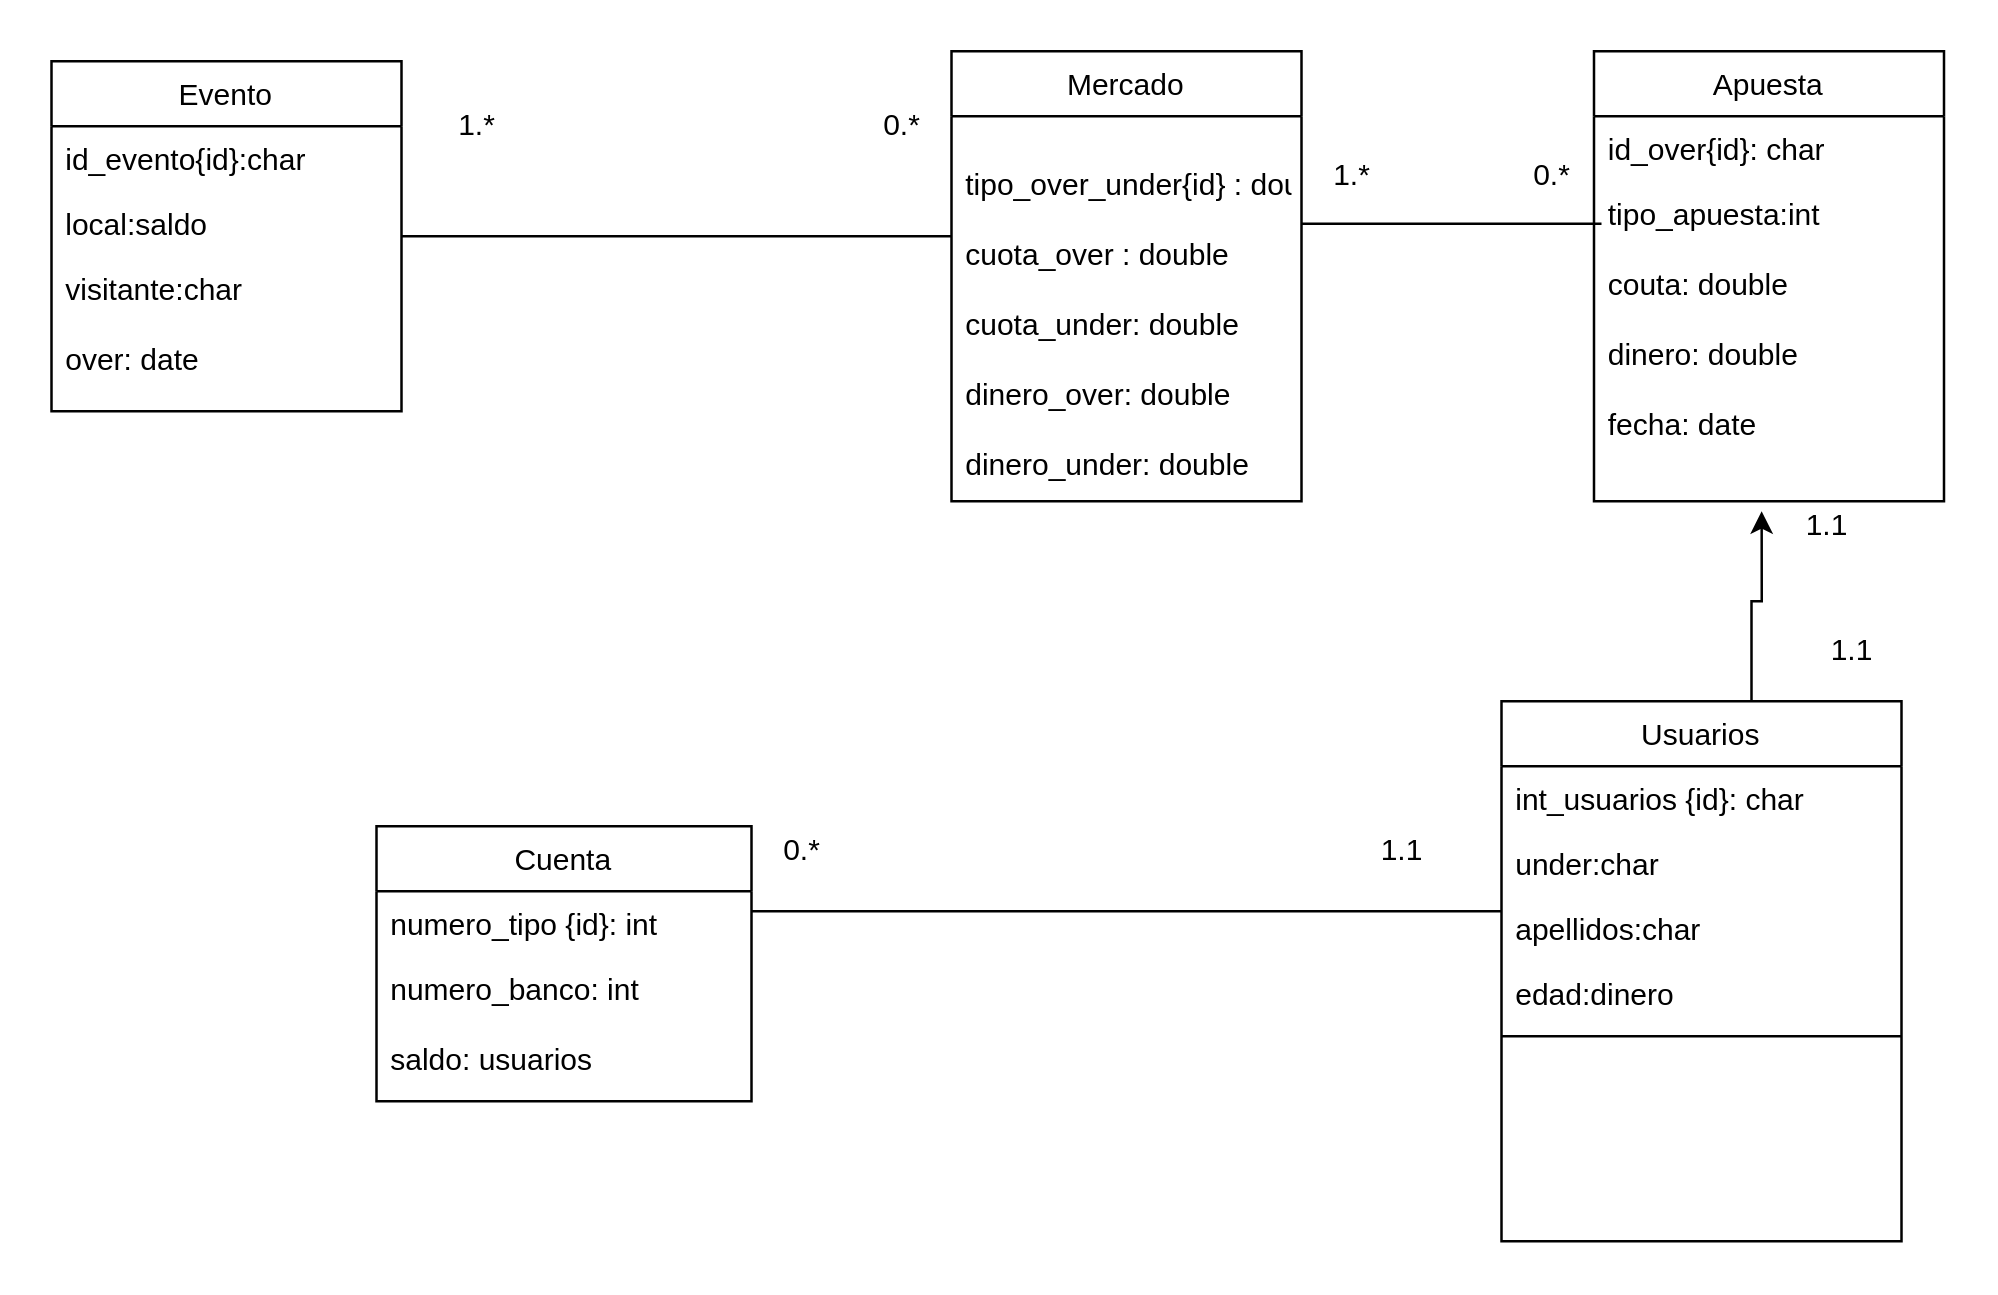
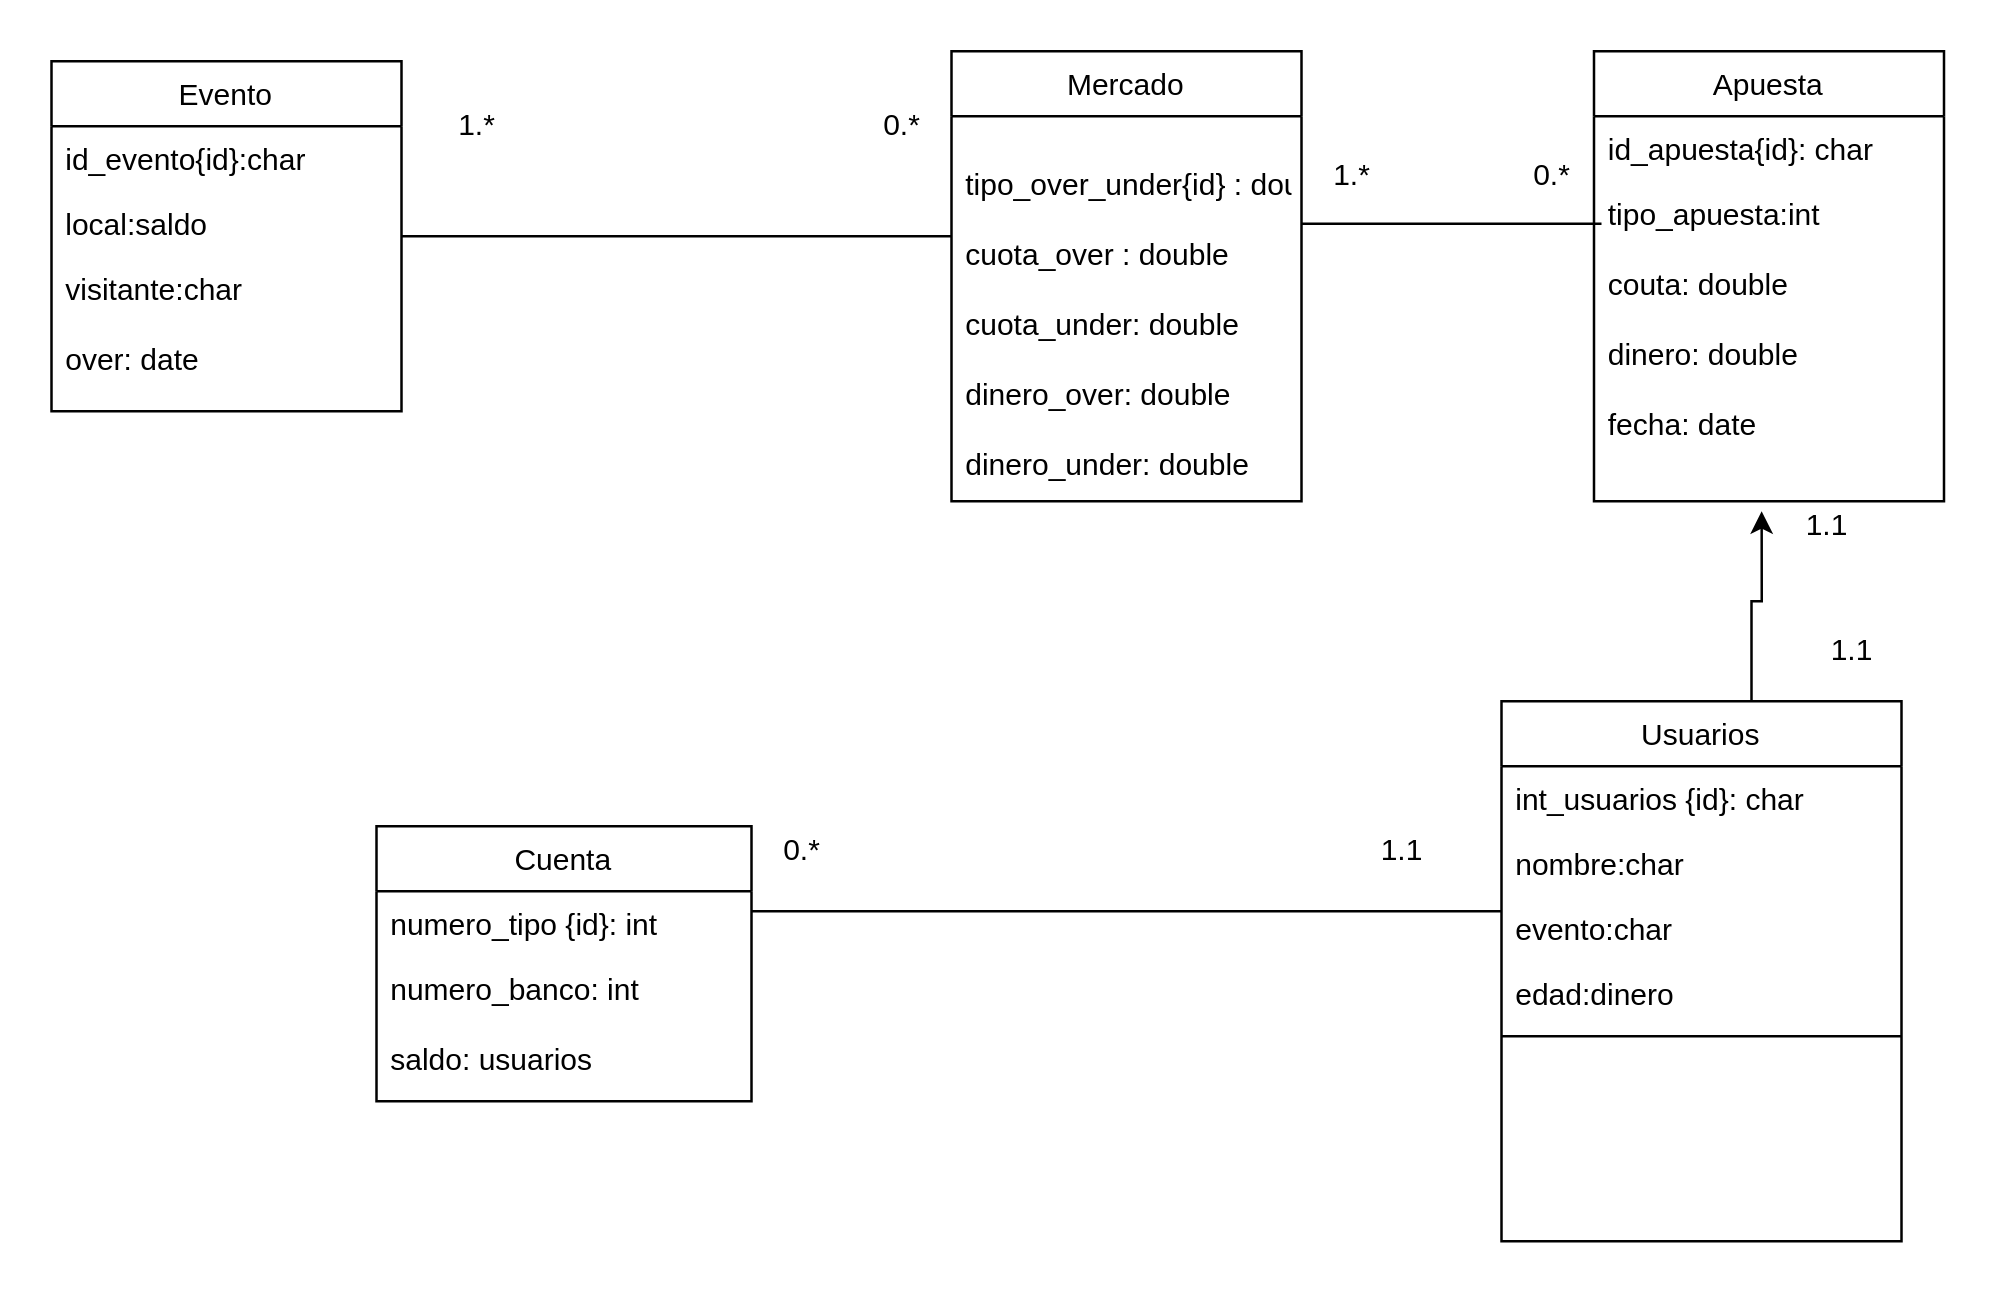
  <mxCell id="0" />
  <mxCell id="1" parent="0" />
  <mxCell id="2" value="" style="line;strokeWidth=1;fillColor=none;align=left;verticalAlign=middle;spacingTop=-1;spacingLeft=3;spacingRight=3;rotatable=0;labelPosition=right;points=[];portConstraint=eastwest;" parent="1" vertex="1"><mxGeometry x="160" y="90" width="220" height="8" as="geometry" /></mxCell>
  <mxCell id="3" value="Apuesta" style="swimlane;fontStyle=0;childLayout=stackLayout;horizontal=1;startSize=26;fillColor=none;horizontalStack=0;resizeParent=1;resizeParentMax=0;resizeLast=0;collapsible=1;marginBottom=0;" parent="1" vertex="1"><mxGeometry x="637" y="20" width="140" height="180" as="geometry" /></mxCell>
- <mxCell id="4" value="id_over{id}: char" style="text;strokeColor=none;fillColor=none;align=left;verticalAlign=top;spacingLeft=4;spacingRight=4;overflow=hidden;rotatable=0;points=[[0,0.5],[1,0.5]];portConstraint=eastwest;" parent="3" vertex="1"><mxGeometry y="26" width="140" height="26" as="geometry" /></mxCell>
+ <mxCell id="4" value="id_apuesta{id}: char" style="text;strokeColor=none;fillColor=none;align=left;verticalAlign=top;spacingLeft=4;spacingRight=4;overflow=hidden;rotatable=0;points=[[0,0.5],[1,0.5]];portConstraint=eastwest;" parent="3" vertex="1"><mxGeometry y="26" width="140" height="26" as="geometry" /></mxCell>
  <mxCell id="5" value="tipo_apuesta:int&#10;&#10;couta: double&#10;&#10;dinero: double&#10;&#10;fecha: date" style="text;strokeColor=none;fillColor=none;align=left;verticalAlign=top;spacingLeft=4;spacingRight=4;overflow=hidden;rotatable=0;points=[[0,0.5],[1,0.5]];portConstraint=eastwest;" parent="3" vertex="1"><mxGeometry y="52" width="140" height="128" as="geometry" /></mxCell>
  <mxCell id="6" value="" style="line;strokeWidth=1;fillColor=none;align=left;verticalAlign=middle;spacingTop=-1;spacingLeft=3;spacingRight=3;rotatable=0;labelPosition=right;points=[];portConstraint=eastwest;" parent="1" vertex="1"><mxGeometry x="520" y="85" width="120" height="8" as="geometry" /></mxCell>
  <mxCell id="7" style="edgeStyle=orthogonalEdgeStyle;rounded=0;orthogonalLoop=1;jettySize=auto;html=1;entryX=0.479;entryY=1.031;entryDx=0;entryDy=0;entryPerimeter=0;" parent="1" source="12" target="5" edge="1"><mxGeometry relative="1" as="geometry"><Array as="points"><mxPoint x="700" y="240" /><mxPoint x="704" y="240" /></Array></mxGeometry></mxCell>
  <mxCell id="8" value="Cuenta" style="swimlane;fontStyle=0;childLayout=stackLayout;horizontal=1;startSize=26;fillColor=none;horizontalStack=0;resizeParent=1;resizeParentMax=0;resizeLast=0;collapsible=1;marginBottom=0;" parent="1" vertex="1"><mxGeometry x="150" y="330" width="150" height="110" as="geometry" /></mxCell>
  <mxCell id="9" value="numero_tipo {id}: int" style="text;strokeColor=none;fillColor=none;align=left;verticalAlign=top;spacingLeft=4;spacingRight=4;overflow=hidden;rotatable=0;points=[[0,0.5],[1,0.5]];portConstraint=eastwest;" parent="8" vertex="1"><mxGeometry y="26" width="150" height="26" as="geometry" /></mxCell>
  <mxCell id="10" value="numero_banco: int&#10;&#10;saldo: usuarios&#10;" style="text;strokeColor=none;fillColor=none;align=left;verticalAlign=top;spacingLeft=4;spacingRight=4;overflow=hidden;rotatable=0;points=[[0,0.5],[1,0.5]];portConstraint=eastwest;" parent="8" vertex="1"><mxGeometry y="52" width="150" height="58" as="geometry" /></mxCell>
  <mxCell id="11" value="" style="line;strokeWidth=1;fillColor=none;align=left;verticalAlign=middle;spacingTop=-1;spacingLeft=3;spacingRight=3;rotatable=0;labelPosition=right;points=[];portConstraint=eastwest;" parent="1" vertex="1"><mxGeometry x="300" y="360" width="300" height="8" as="geometry" /></mxCell>
  <mxCell id="12" value="Usuarios" style="swimlane;fontStyle=0;align=center;verticalAlign=top;childLayout=stackLayout;horizontal=1;startSize=26;horizontalStack=0;resizeParent=1;resizeLast=0;collapsible=1;marginBottom=0;rounded=0;shadow=0;strokeWidth=1;" parent="1" vertex="1"><mxGeometry x="600" y="280" width="160" height="216" as="geometry"><mxRectangle x="550" y="140" width="160" height="26" as="alternateBounds" /></mxGeometry></mxCell>
  <mxCell id="13" value="int_usuarios {id}: char" style="text;align=left;verticalAlign=top;spacingLeft=4;spacingRight=4;overflow=hidden;rotatable=0;points=[[0,0.5],[1,0.5]];portConstraint=eastwest;" parent="12" vertex="1"><mxGeometry y="26" width="160" height="26" as="geometry" /></mxCell>
- <mxCell id="14" value="under:char" style="text;align=left;verticalAlign=top;spacingLeft=4;spacingRight=4;overflow=hidden;rotatable=0;points=[[0,0.5],[1,0.5]];portConstraint=eastwest;rounded=0;shadow=0;html=0;" parent="12" vertex="1"><mxGeometry y="52" width="160" height="26" as="geometry" /></mxCell>
- <mxCell id="15" value="apellidos:char" style="text;align=left;verticalAlign=top;spacingLeft=4;spacingRight=4;overflow=hidden;rotatable=0;points=[[0,0.5],[1,0.5]];portConstraint=eastwest;rounded=0;shadow=0;html=0;" parent="12" vertex="1"><mxGeometry y="78" width="160" height="26" as="geometry" /></mxCell>
+ <mxCell id="14" value="nombre:char" style="text;align=left;verticalAlign=top;spacingLeft=4;spacingRight=4;overflow=hidden;rotatable=0;points=[[0,0.5],[1,0.5]];portConstraint=eastwest;rounded=0;shadow=0;html=0;" parent="12" vertex="1"><mxGeometry y="52" width="160" height="26" as="geometry" /></mxCell>
+ <mxCell id="15" value="evento:char" style="text;align=left;verticalAlign=top;spacingLeft=4;spacingRight=4;overflow=hidden;rotatable=0;points=[[0,0.5],[1,0.5]];portConstraint=eastwest;rounded=0;shadow=0;html=0;" parent="12" vertex="1"><mxGeometry y="78" width="160" height="26" as="geometry" /></mxCell>
  <mxCell id="16" value="edad:dinero" style="text;align=left;verticalAlign=top;spacingLeft=4;spacingRight=4;overflow=hidden;rotatable=0;points=[[0,0.5],[1,0.5]];portConstraint=eastwest;rounded=0;shadow=0;html=0;" parent="12" vertex="1"><mxGeometry y="104" width="160" height="26" as="geometry" /></mxCell>
  <mxCell id="17" value="" style="line;html=1;strokeWidth=1;align=left;verticalAlign=middle;spacingTop=-1;spacingLeft=3;spacingRight=3;rotatable=0;labelPosition=right;points=[];portConstraint=eastwest;" parent="12" vertex="1"><mxGeometry y="130" width="160" height="8" as="geometry" /></mxCell>
  <mxCell id="18" value="1.*" style="text;html=1;align=center;verticalAlign=middle;resizable=0;points=[];autosize=1;" parent="1" vertex="1"><mxGeometry x="175" y="40" width="30" height="20" as="geometry" /></mxCell>
  <mxCell id="19" value="0.*" style="text;html=1;align=center;verticalAlign=middle;resizable=0;points=[];autosize=1;" parent="1" vertex="1"><mxGeometry x="345" y="40" width="30" height="20" as="geometry" /></mxCell>
  <mxCell id="20" value="1.*" style="text;html=1;align=center;verticalAlign=middle;resizable=0;points=[];autosize=1;" parent="1" vertex="1"><mxGeometry x="525" y="60" width="30" height="20" as="geometry" /></mxCell>
  <mxCell id="21" value="0.*" style="text;html=1;align=center;verticalAlign=middle;resizable=0;points=[];autosize=1;" parent="1" vertex="1"><mxGeometry x="605" y="60" width="30" height="20" as="geometry" /></mxCell>
  <mxCell id="22" value="1.1" style="text;html=1;align=center;verticalAlign=middle;resizable=0;points=[];autosize=1;" parent="1" vertex="1"><mxGeometry x="725" y="250" width="30" height="20" as="geometry" /></mxCell>
  <mxCell id="23" value="1.1" style="text;html=1;align=center;verticalAlign=middle;resizable=0;points=[];autosize=1;" parent="1" vertex="1"><mxGeometry x="715" y="200" width="30" height="20" as="geometry" /></mxCell>
  <mxCell id="24" value="1.1" style="text;html=1;align=center;verticalAlign=middle;resizable=0;points=[];autosize=1;" parent="1" vertex="1"><mxGeometry x="545" y="330" width="30" height="20" as="geometry" /></mxCell>
  <mxCell id="25" value="0.*" style="text;html=1;align=center;verticalAlign=middle;resizable=0;points=[];autosize=1;" parent="1" vertex="1"><mxGeometry x="305" y="330" width="30" height="20" as="geometry" /></mxCell>
  <mxCell id="26" value="Evento" style="swimlane;fontStyle=0;childLayout=stackLayout;horizontal=1;startSize=26;fillColor=none;horizontalStack=0;resizeParent=1;resizeParentMax=0;resizeLast=0;collapsible=1;marginBottom=0;" vertex="1" parent="1"><mxGeometry x="20" y="24" width="140" height="140" as="geometry" /></mxCell>
  <mxCell id="27" value="id_evento{id}:char" style="text;strokeColor=none;fillColor=none;align=left;verticalAlign=top;spacingLeft=4;spacingRight=4;overflow=hidden;rotatable=0;points=[[0,0.5],[1,0.5]];portConstraint=eastwest;" vertex="1" parent="26"><mxGeometry y="26" width="140" height="26" as="geometry" /></mxCell>
  <mxCell id="28" value="local:saldo" style="text;strokeColor=none;fillColor=none;align=left;verticalAlign=top;spacingLeft=4;spacingRight=4;overflow=hidden;rotatable=0;points=[[0,0.5],[1,0.5]];portConstraint=eastwest;" vertex="1" parent="26"><mxGeometry y="52" width="140" height="26" as="geometry" /></mxCell>
  <mxCell id="29" value="visitante:char&#10;&#10;over: date" style="text;strokeColor=none;fillColor=none;align=left;verticalAlign=top;spacingLeft=4;spacingRight=4;overflow=hidden;rotatable=0;points=[[0,0.5],[1,0.5]];portConstraint=eastwest;" vertex="1" parent="26"><mxGeometry y="78" width="140" height="62" as="geometry" /></mxCell>
  <mxCell id="30" value="Mercado" style="swimlane;fontStyle=0;childLayout=stackLayout;horizontal=1;startSize=26;fillColor=none;horizontalStack=0;resizeParent=1;resizeParentMax=0;resizeLast=0;collapsible=1;marginBottom=0;" vertex="1" parent="1"><mxGeometry x="380" y="20" width="140" height="180" as="geometry" /></mxCell>
  <mxCell id="31" value="&#10;tipo_over_under{id} : double&#10;&#10;cuota_over : double&#10;&#10;cuota_under: double&#10;&#10;dinero_over: double&#10;&#10;dinero_under: double&#10;&#10;&#10;&#10;" style="text;strokeColor=none;fillColor=none;align=left;verticalAlign=top;spacingLeft=4;spacingRight=4;overflow=hidden;rotatable=0;points=[[0,0.5],[1,0.5]];portConstraint=eastwest;" vertex="1" parent="30"><mxGeometry y="26" width="140" height="154" as="geometry" /></mxCell>
